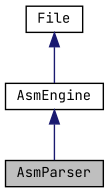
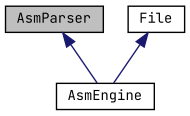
  digraph {
    fontname="JetBrains Mono"
    node [color=black fillcolor=white fontname="JetBrains Mono" fontsize=10 shape=record style=filled]
    edge [color=midnightblue dir=back fontname="JetBrains Mono" fontsize=10 labelfontname=Helvetica labelfontsize=10 style=solid]
    n1 [fillcolor=grey75 fontcolor=black height=0.2 label=AsmParser width=0.4]
    n2 [height=0.2 label=AsmEngine width=0.4]
    n3 [height=0.2 label=File width=0.4]
-   n2 -> n1
+   n1 -> n2
    n3 -> n2
  }
